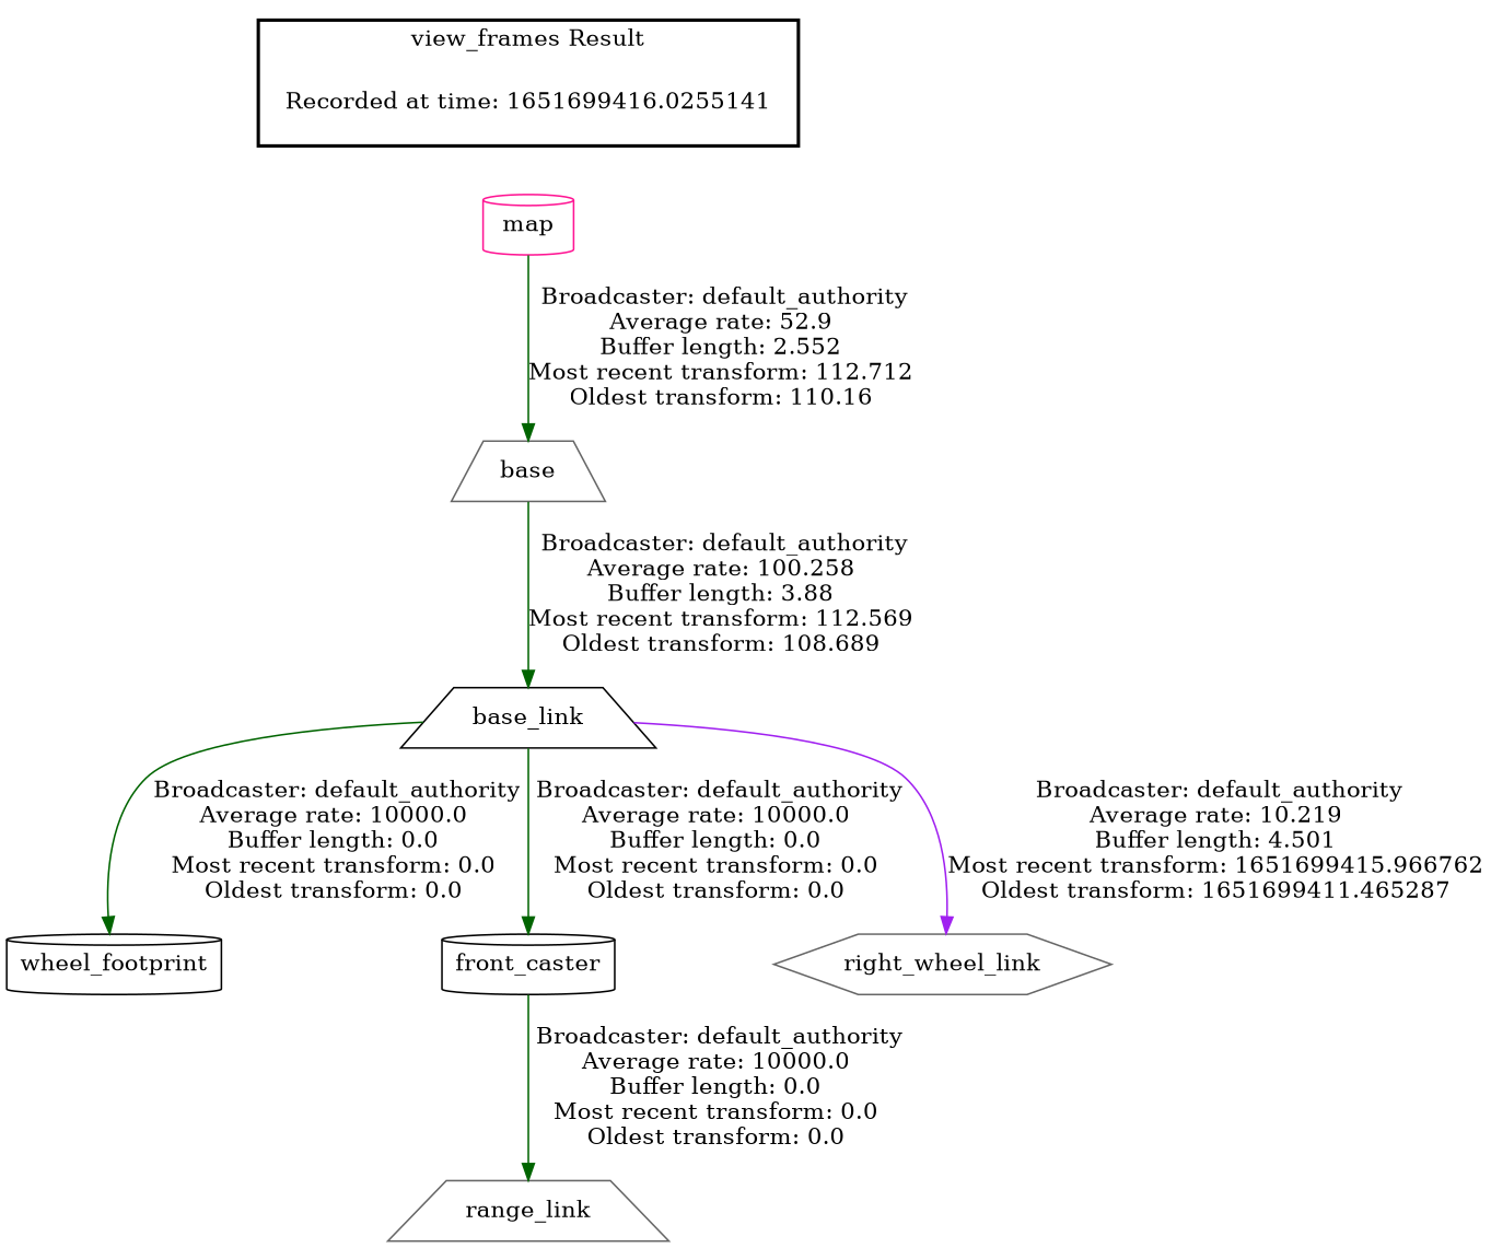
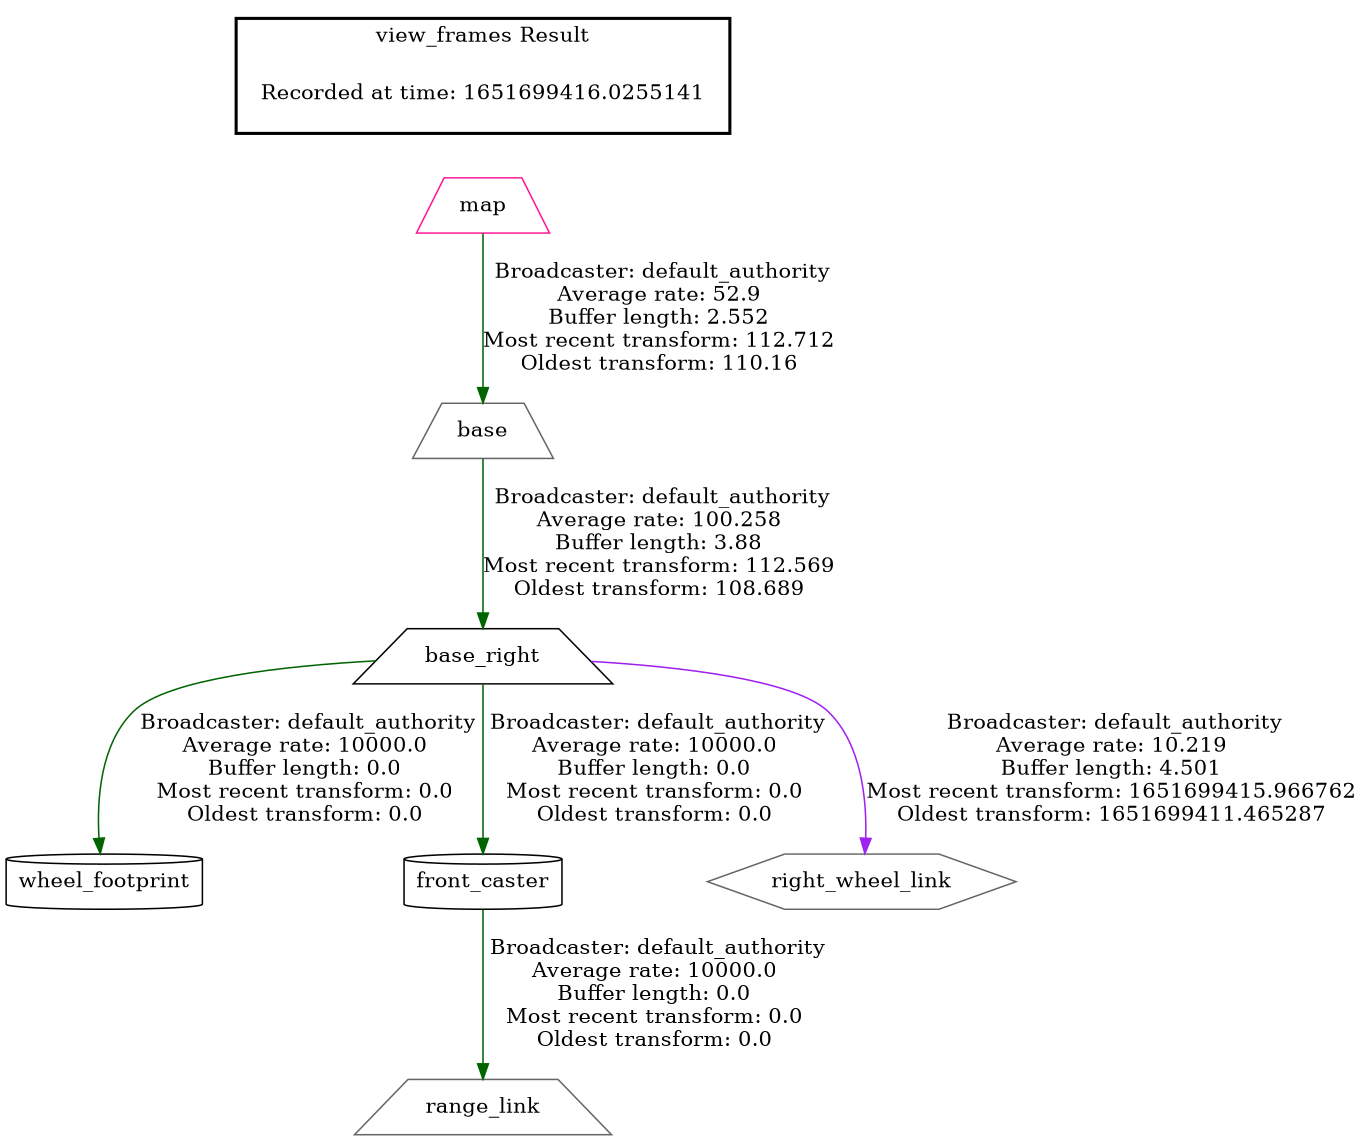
  digraph {
    node [color=gray40 shape=trapezium]
    edge [color=darkgreen]
    "Recorded at time: 1651699416.0255141" [shape=plaintext]
-   map [color=deeppink shape=cylinder]
-   base_link [color=black]
+   map [color=deeppink]
+   base_link [color=black label=base_right]
    n4 [color=black label=wheel_footprint shape=cylinder]
    front_caster [color=black shape=cylinder]
    right_wheel_link [shape=hexagon]
    range_link
    n8 [label=base]
    subgraph cluster_1 {
      color=black
      label="view_frames Result"
      style=bold
      "Recorded at time: 1651699416.0255141"
    }
    "Recorded at time: 1651699416.0255141" -> map [style=invis color=""]
    map -> n8 [label=" Broadcaster: default_authority\nAverage rate: 52.9\nBuffer length: 2.552\nMost recent transform: 112.712\nOldest transform: 110.16\n"]
    base_link -> n4 [label=" Broadcaster: default_authority\nAverage rate: 10000.0\nBuffer length: 0.0\nMost recent transform: 0.0\nOldest transform: 0.0\n"]
    base_link -> front_caster [label=" Broadcaster: default_authority\nAverage rate: 10000.0\nBuffer length: 0.0\nMost recent transform: 0.0\nOldest transform: 0.0\n"]
    base_link -> right_wheel_link [color=purple label=" Broadcaster: default_authority\nAverage rate: 10.219\nBuffer length: 4.501\nMost recent transform: 1651699415.966762\nOldest transform: 1651699411.465287\n"]
    front_caster -> range_link [label=" Broadcaster: default_authority\nAverage rate: 10000.0\nBuffer length: 0.0\nMost recent transform: 0.0\nOldest transform: 0.0\n"]
    n8 -> base_link [label=" Broadcaster: default_authority\nAverage rate: 100.258\nBuffer length: 3.88\nMost recent transform: 112.569\nOldest transform: 108.689\n"]
  }
